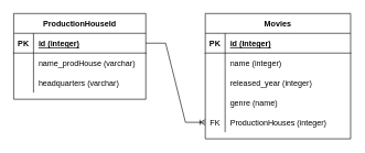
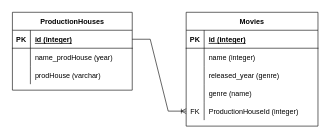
  <mxCell id="0" />
  <mxCell id="1" parent="0" />
- <mxCell id="2" value="ProductionHouseId" style="shape=table;startSize=30;container=1;collapsible=1;childLayout=tableLayout;fixedRows=1;rowLines=0;fontStyle=1;align=center;resizeLast=1;" vertex="1" parent="1"><mxGeometry x="20" y="20" width="200" height="130" as="geometry" /></mxCell>
+ <mxCell id="2" value="ProductionHouses" style="shape=table;startSize=30;container=1;collapsible=1;childLayout=tableLayout;fixedRows=1;rowLines=0;fontStyle=1;align=center;resizeLast=1;" vertex="1" parent="1"><mxGeometry x="20" y="20" width="200" height="130" as="geometry" /></mxCell>
  <mxCell id="3" value="" style="shape=tableRow;horizontal=0;startSize=0;swimlaneHead=0;swimlaneBody=0;fillColor=none;collapsible=0;dropTarget=0;points=[[0,0.5],[1,0.5]];portConstraint=eastwest;top=0;left=0;right=0;bottom=1;" vertex="1" parent="2"><mxGeometry y="30" width="200" height="30" as="geometry" /></mxCell>
  <mxCell id="4" value="PK" style="shape=partialRectangle;connectable=0;fillColor=none;top=0;left=0;bottom=0;right=0;fontStyle=1;overflow=hidden;" vertex="1" parent="3"><mxGeometry width="30" height="30" as="geometry"><mxRectangle width="30" height="30" as="alternateBounds" /></mxGeometry></mxCell>
  <mxCell id="5" value="id (integer)" style="shape=partialRectangle;connectable=0;fillColor=none;top=0;left=0;bottom=0;right=0;align=left;spacingLeft=6;fontStyle=5;overflow=hidden;" vertex="1" parent="3"><mxGeometry x="30" width="170" height="30" as="geometry"><mxRectangle width="170" height="30" as="alternateBounds" /></mxGeometry></mxCell>
  <mxCell id="6" value="" style="shape=tableRow;horizontal=0;startSize=0;swimlaneHead=0;swimlaneBody=0;fillColor=none;collapsible=0;dropTarget=0;points=[[0,0.5],[1,0.5]];portConstraint=eastwest;top=0;left=0;right=0;bottom=0;" vertex="1" parent="2"><mxGeometry y="60" width="200" height="30" as="geometry" /></mxCell>
  <mxCell id="7" value="" style="shape=partialRectangle;connectable=0;fillColor=none;top=0;left=0;bottom=0;right=0;editable=1;overflow=hidden;" vertex="1" parent="6"><mxGeometry width="30" height="30" as="geometry"><mxRectangle width="30" height="30" as="alternateBounds" /></mxGeometry></mxCell>
- <mxCell id="8" value="name_prodHouse (varchar)" style="shape=partialRectangle;connectable=0;fillColor=none;top=0;left=0;bottom=0;right=0;align=left;spacingLeft=6;overflow=hidden;" vertex="1" parent="6"><mxGeometry x="30" width="170" height="30" as="geometry"><mxRectangle width="170" height="30" as="alternateBounds" /></mxGeometry></mxCell>
+ <mxCell id="8" value="name_prodHouse (year)" style="shape=partialRectangle;connectable=0;fillColor=none;top=0;left=0;bottom=0;right=0;align=left;spacingLeft=6;overflow=hidden;" vertex="1" parent="6"><mxGeometry x="30" width="170" height="30" as="geometry"><mxRectangle width="170" height="30" as="alternateBounds" /></mxGeometry></mxCell>
  <mxCell id="9" value="" style="shape=tableRow;horizontal=0;startSize=0;swimlaneHead=0;swimlaneBody=0;fillColor=none;collapsible=0;dropTarget=0;points=[[0,0.5],[1,0.5]];portConstraint=eastwest;top=0;left=0;right=0;bottom=0;" vertex="1" parent="2"><mxGeometry y="90" width="200" height="30" as="geometry" /></mxCell>
  <mxCell id="10" value="" style="shape=partialRectangle;connectable=0;fillColor=none;top=0;left=0;bottom=0;right=0;editable=1;overflow=hidden;" vertex="1" parent="9"><mxGeometry width="30" height="30" as="geometry"><mxRectangle width="30" height="30" as="alternateBounds" /></mxGeometry></mxCell>
- <mxCell id="11" value="headquarters (varchar)" style="shape=partialRectangle;connectable=0;fillColor=none;top=0;left=0;bottom=0;right=0;align=left;spacingLeft=6;overflow=hidden;" vertex="1" parent="9"><mxGeometry x="30" width="170" height="30" as="geometry"><mxRectangle width="170" height="30" as="alternateBounds" /></mxGeometry></mxCell>
+ <mxCell id="11" value="prodHouse (varchar)" style="shape=partialRectangle;connectable=0;fillColor=none;top=0;left=0;bottom=0;right=0;align=left;spacingLeft=6;overflow=hidden;" vertex="1" parent="9"><mxGeometry x="30" width="170" height="30" as="geometry"><mxRectangle width="170" height="30" as="alternateBounds" /></mxGeometry></mxCell>
  <mxCell id="12" value="Movies" style="shape=table;startSize=30;container=1;collapsible=1;childLayout=tableLayout;fixedRows=1;rowLines=0;fontStyle=1;align=center;resizeLast=1;" vertex="1" parent="1"><mxGeometry x="310" y="20" width="220" height="190" as="geometry" /></mxCell>
  <mxCell id="13" value="" style="shape=tableRow;horizontal=0;startSize=0;swimlaneHead=0;swimlaneBody=0;fillColor=none;collapsible=0;dropTarget=0;points=[[0,0.5],[1,0.5]];portConstraint=eastwest;top=0;left=0;right=0;bottom=1;" vertex="1" parent="12"><mxGeometry y="30" width="220" height="30" as="geometry" /></mxCell>
  <mxCell id="14" value="PK" style="shape=partialRectangle;connectable=0;fillColor=none;top=0;left=0;bottom=0;right=0;fontStyle=1;overflow=hidden;" vertex="1" parent="13"><mxGeometry width="30" height="30" as="geometry"><mxRectangle width="30" height="30" as="alternateBounds" /></mxGeometry></mxCell>
  <mxCell id="15" value="id (integer)" style="shape=partialRectangle;connectable=0;fillColor=none;top=0;left=0;bottom=0;right=0;align=left;spacingLeft=6;fontStyle=5;overflow=hidden;" vertex="1" parent="13"><mxGeometry x="30" width="190" height="30" as="geometry"><mxRectangle width="190" height="30" as="alternateBounds" /></mxGeometry></mxCell>
  <mxCell id="16" value="" style="shape=tableRow;horizontal=0;startSize=0;swimlaneHead=0;swimlaneBody=0;fillColor=none;collapsible=0;dropTarget=0;points=[[0,0.5],[1,0.5]];portConstraint=eastwest;top=0;left=0;right=0;bottom=0;" vertex="1" parent="12"><mxGeometry y="60" width="220" height="30" as="geometry" /></mxCell>
  <mxCell id="17" value="" style="shape=partialRectangle;connectable=0;fillColor=none;top=0;left=0;bottom=0;right=0;editable=1;overflow=hidden;" vertex="1" parent="16"><mxGeometry width="30" height="30" as="geometry"><mxRectangle width="30" height="30" as="alternateBounds" /></mxGeometry></mxCell>
  <mxCell id="18" value="name (integer)" style="shape=partialRectangle;connectable=0;fillColor=none;top=0;left=0;bottom=0;right=0;align=left;spacingLeft=6;overflow=hidden;" vertex="1" parent="16"><mxGeometry x="30" width="190" height="30" as="geometry"><mxRectangle width="190" height="30" as="alternateBounds" /></mxGeometry></mxCell>
  <mxCell id="19" value="" style="shape=tableRow;horizontal=0;startSize=0;swimlaneHead=0;swimlaneBody=0;fillColor=none;collapsible=0;dropTarget=0;points=[[0,0.5],[1,0.5]];portConstraint=eastwest;top=0;left=0;right=0;bottom=0;" vertex="1" parent="12"><mxGeometry y="90" width="220" height="30" as="geometry" /></mxCell>
  <mxCell id="20" value="" style="shape=partialRectangle;connectable=0;fillColor=none;top=0;left=0;bottom=0;right=0;editable=1;overflow=hidden;" vertex="1" parent="19"><mxGeometry width="30" height="30" as="geometry"><mxRectangle width="30" height="30" as="alternateBounds" /></mxGeometry></mxCell>
- <mxCell id="21" value="released_year (integer)" style="shape=partialRectangle;connectable=0;fillColor=none;top=0;left=0;bottom=0;right=0;align=left;spacingLeft=6;overflow=hidden;" vertex="1" parent="19"><mxGeometry x="30" width="190" height="30" as="geometry"><mxRectangle width="190" height="30" as="alternateBounds" /></mxGeometry></mxCell>
+ <mxCell id="21" value="released_year (genre)" style="shape=partialRectangle;connectable=0;fillColor=none;top=0;left=0;bottom=0;right=0;align=left;spacingLeft=6;overflow=hidden;" vertex="1" parent="19"><mxGeometry x="30" width="190" height="30" as="geometry"><mxRectangle width="190" height="30" as="alternateBounds" /></mxGeometry></mxCell>
  <mxCell id="22" value="" style="shape=tableRow;horizontal=0;startSize=0;swimlaneHead=0;swimlaneBody=0;fillColor=none;collapsible=0;dropTarget=0;points=[[0,0.5],[1,0.5]];portConstraint=eastwest;top=0;left=0;right=0;bottom=0;" vertex="1" parent="12"><mxGeometry y="120" width="220" height="30" as="geometry" /></mxCell>
  <mxCell id="23" value="" style="shape=partialRectangle;connectable=0;fillColor=none;top=0;left=0;bottom=0;right=0;editable=1;overflow=hidden;" vertex="1" parent="22"><mxGeometry width="30" height="30" as="geometry"><mxRectangle width="30" height="30" as="alternateBounds" /></mxGeometry></mxCell>
  <mxCell id="24" value="genre (name)" style="shape=partialRectangle;connectable=0;fillColor=none;top=0;left=0;bottom=0;right=0;align=left;spacingLeft=6;overflow=hidden;" vertex="1" parent="22"><mxGeometry x="30" width="190" height="30" as="geometry"><mxRectangle width="190" height="30" as="alternateBounds" /></mxGeometry></mxCell>
  <mxCell id="25" value="" style="shape=tableRow;horizontal=0;startSize=0;swimlaneHead=0;swimlaneBody=0;fillColor=none;collapsible=0;dropTarget=0;points=[[0,0.5],[1,0.5]];portConstraint=eastwest;top=0;left=0;right=0;bottom=0;" vertex="1" parent="12"><mxGeometry y="150" width="220" height="30" as="geometry" /></mxCell>
  <mxCell id="26" value="FK" style="shape=partialRectangle;connectable=0;fillColor=none;top=0;left=0;bottom=0;right=0;editable=1;overflow=hidden;" vertex="1" parent="25"><mxGeometry width="30" height="30" as="geometry"><mxRectangle width="30" height="30" as="alternateBounds" /></mxGeometry></mxCell>
- <mxCell id="27" value="ProductionHouses (integer)" style="shape=partialRectangle;connectable=0;fillColor=none;top=0;left=0;bottom=0;right=0;align=left;spacingLeft=6;overflow=hidden;" vertex="1" parent="25"><mxGeometry x="30" width="190" height="30" as="geometry"><mxRectangle width="190" height="30" as="alternateBounds" /></mxGeometry></mxCell>
+ <mxCell id="27" value="ProductionHouseId (integer)" style="shape=partialRectangle;connectable=0;fillColor=none;top=0;left=0;bottom=0;right=0;align=left;spacingLeft=6;overflow=hidden;" vertex="1" parent="25"><mxGeometry x="30" width="190" height="30" as="geometry"><mxRectangle width="190" height="30" as="alternateBounds" /></mxGeometry></mxCell>
  <mxCell id="28" value="" style="edgeStyle=entityRelationEdgeStyle;fontSize=12;html=1;endArrow=ERoneToMany;rounded=0;" edge="1" parent="1" source="3" target="25"><mxGeometry width="100" height="100" relative="1" as="geometry"><mxPoint x="180" y="240" as="sourcePoint" /><mxPoint x="280" y="140" as="targetPoint" /></mxGeometry></mxCell>
